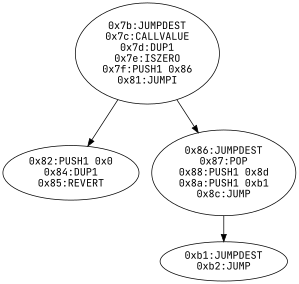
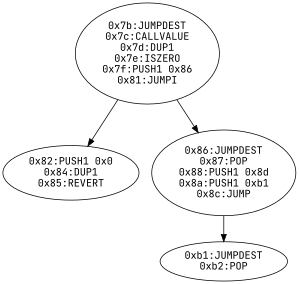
  digraph {
    fontname="JetBrains Mono"
    node [fontname="JetBrains Mono"]
    edge [fontname="JetBrains Mono"]
    n1 [label="0x7b:JUMPDEST\n0x7c:CALLVALUE\n0x7d:DUP1\n0x7e:ISZERO\n0x7f:PUSH1 0x86\n0x81:JUMPI"]
    n2 [label="0x82:PUSH1 0x0\n0x84:DUP1\n0x85:REVERT"]
    n3 [label="0x86:JUMPDEST\n0x87:POP\n0x88:PUSH1 0x8d\n0x8a:PUSH1 0xb1\n0x8c:JUMP"]
-   n4 [label="0xb1:JUMPDEST\n0xb2:JUMP"]
+   n4 [label="0xb1:JUMPDEST\n0xb2:POP"]
    n1 -> n2
    n1 -> n3
    n3 -> n4
  }
